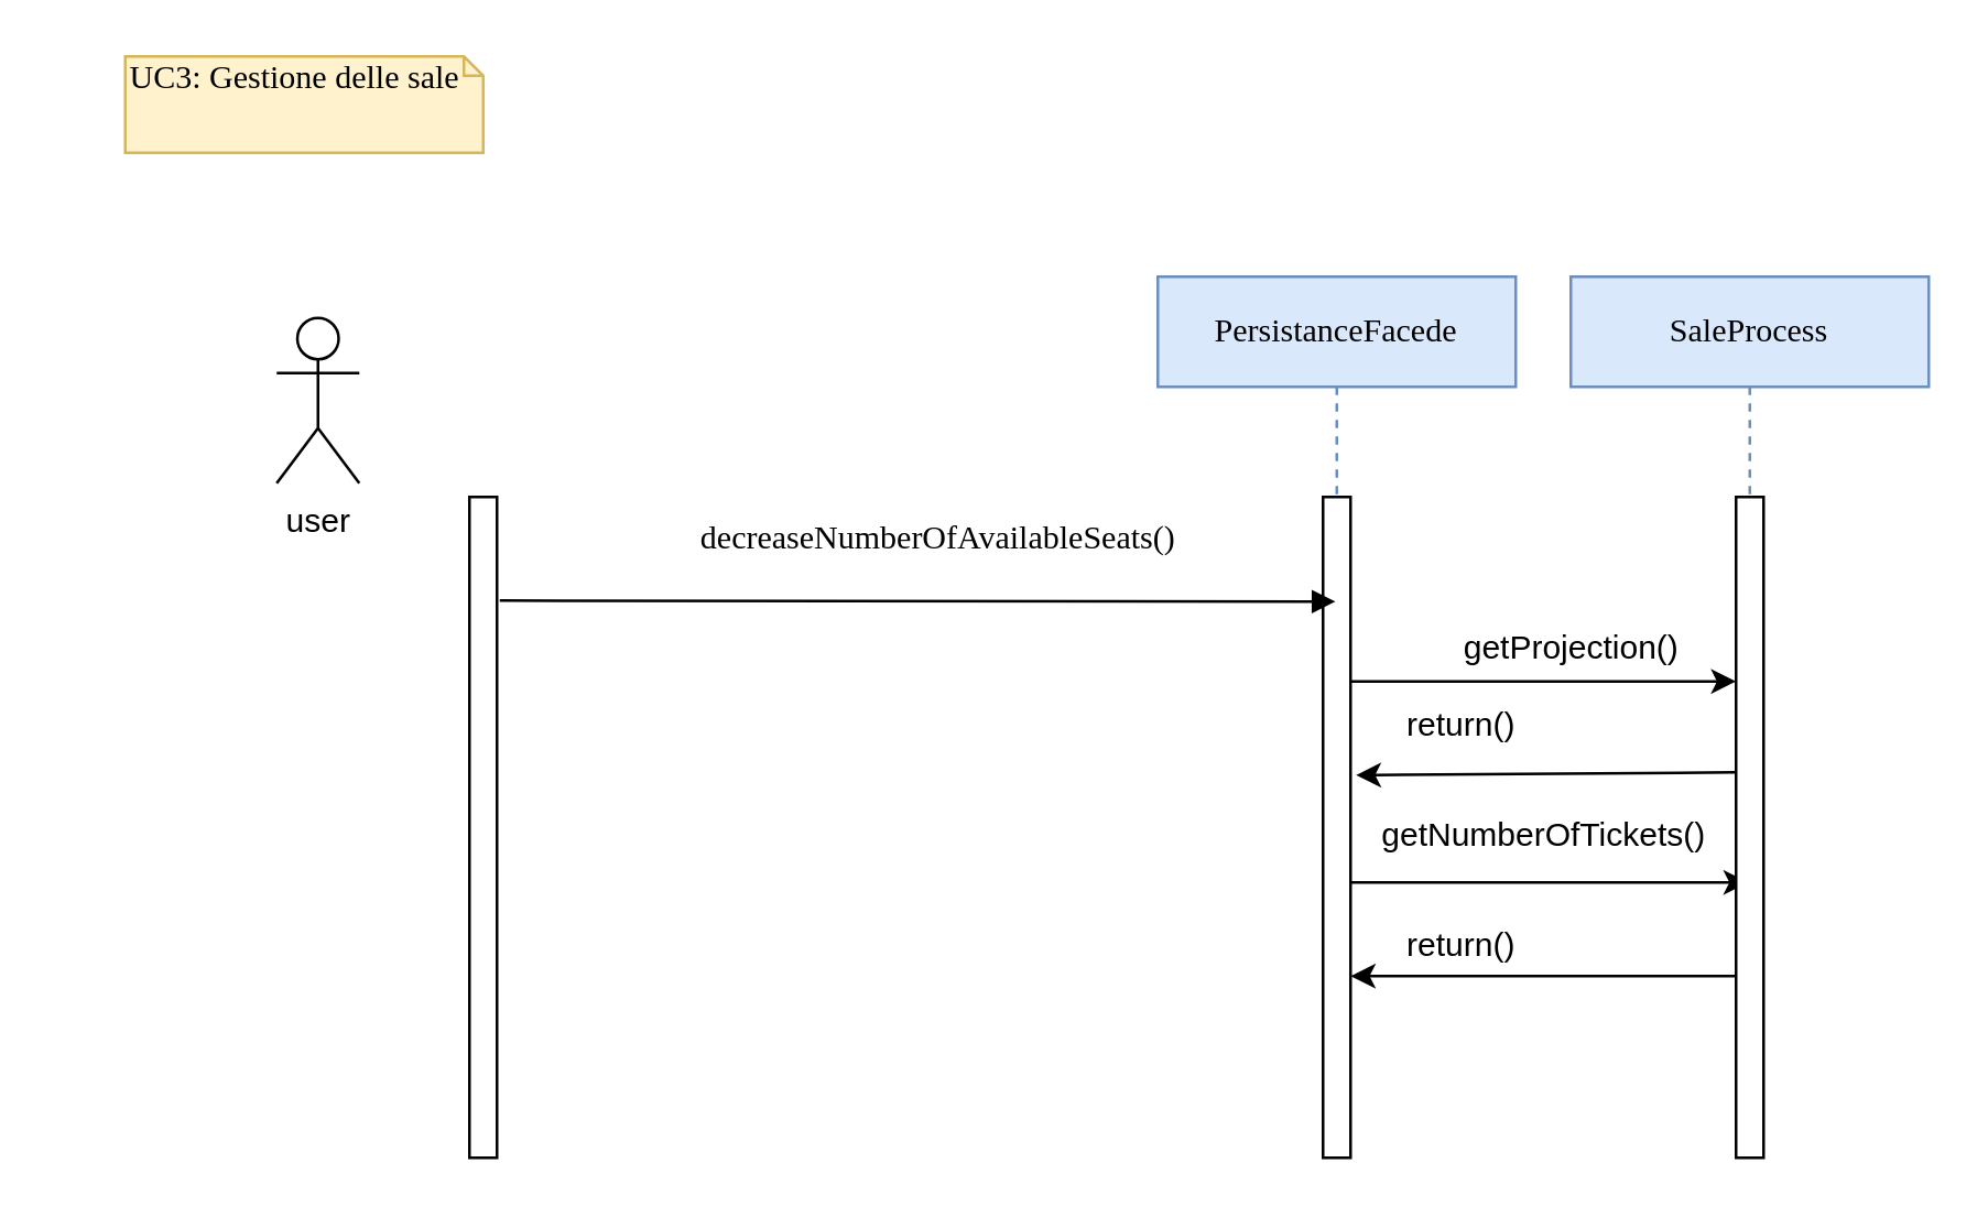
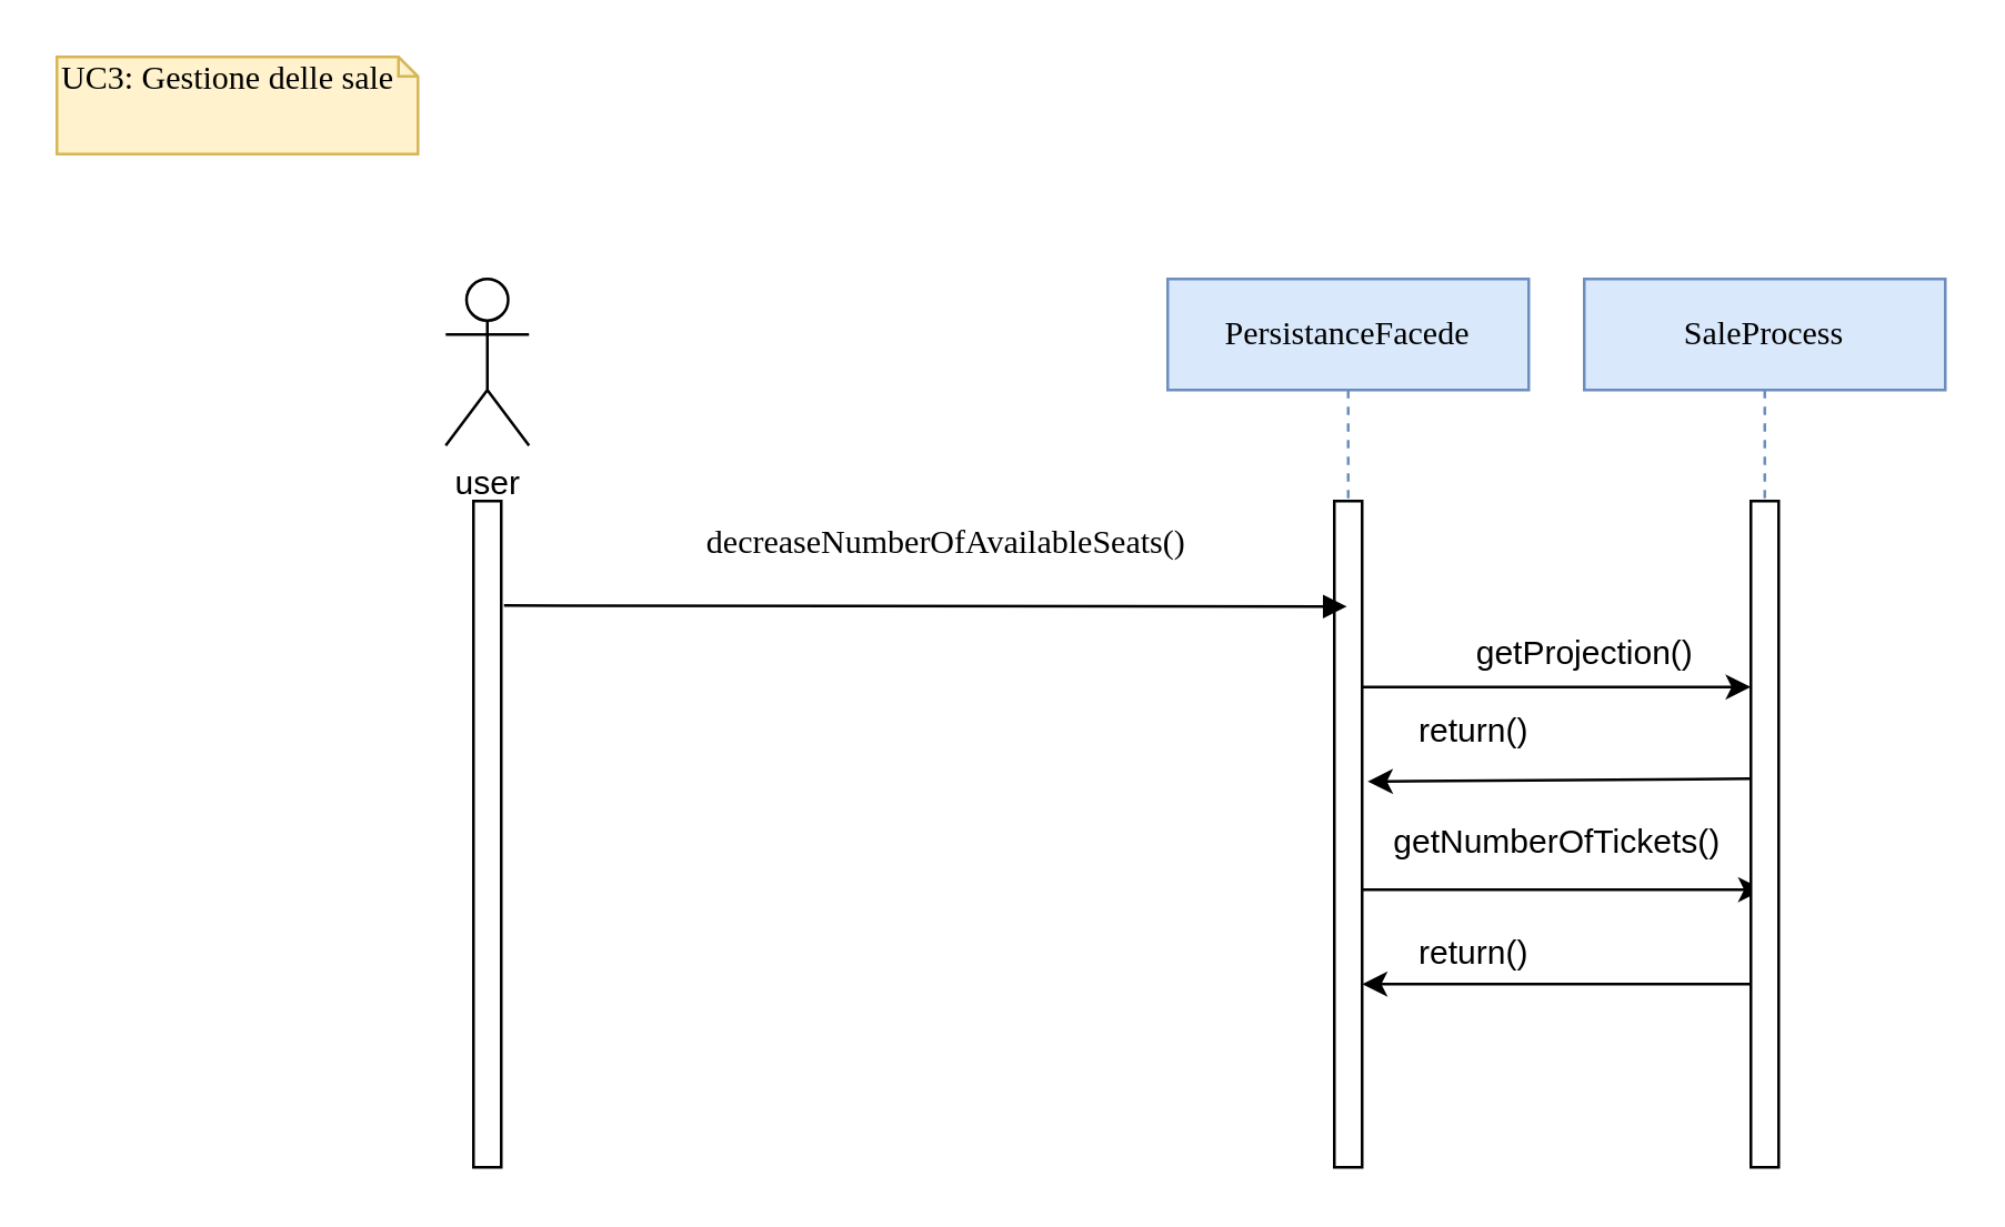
  <mxCell id="0" />
  <mxCell id="1" parent="0" />
  <mxCell id="2" value="PersistanceFacede" style="shape=umlLifeline;perimeter=lifelinePerimeter;whiteSpace=wrap;html=1;container=1;collapsible=0;recursiveResize=0;outlineConnect=0;rounded=0;shadow=0;comic=0;labelBackgroundColor=none;strokeWidth=1;fontFamily=Verdana;fontSize=12;align=center;fillColor=#dae8fc;strokeColor=#6c8ebf;" parent="1" vertex="1"><mxGeometry x="420" y="100" width="130" height="320" as="geometry" /></mxCell>
  <mxCell id="3" value="" style="html=1;points=[];perimeter=orthogonalPerimeter;rounded=0;shadow=0;comic=0;labelBackgroundColor=none;strokeWidth=1;fontFamily=Verdana;fontSize=12;align=center;" parent="2" vertex="1"><mxGeometry x="60" y="80" width="10" height="240" as="geometry" /></mxCell>
  <mxCell id="4" value="" style="edgeStyle=none;orthogonalLoop=1;jettySize=auto;html=1;rounded=0;" parent="2" target="10" edge="1"><mxGeometry width="100" relative="1" as="geometry"><mxPoint x="70" y="220" as="sourcePoint" /><mxPoint x="170" y="220" as="targetPoint" /><Array as="points" /></mxGeometry></mxCell>
  <mxCell id="5" value="" style="html=1;verticalAlign=bottom;endArrow=block;labelBackgroundColor=none;fontFamily=Verdana;fontSize=12;edgeStyle=elbowEdgeStyle;elbow=vertical;exitX=1.1;exitY=0.186;exitDx=0;exitDy=0;exitPerimeter=0;" parent="1" edge="1"><mxGeometry relative="1" as="geometry"><mxPoint x="181" y="217.64" as="sourcePoint" /><mxPoint x="484.5" y="218" as="targetPoint" /><mxPoint as="offset" /></mxGeometry></mxCell>
- <mxCell id="6" value="UC3: Gestione delle sale" style="shape=note;whiteSpace=wrap;html=1;size=7;verticalAlign=top;align=left;spacingTop=-6;rounded=0;shadow=0;comic=0;labelBackgroundColor=none;strokeWidth=1;fontFamily=Verdana;fontSize=12;fillColor=#fff2cc;strokeColor=#d6b656;" parent="1" vertex="1"><mxGeometry x="45" y="20" width="130" height="35" as="geometry" /></mxCell>
+ <mxCell id="6" value="UC3: Gestione delle sale" style="shape=note;whiteSpace=wrap;html=1;size=7;verticalAlign=top;align=left;spacingTop=-6;rounded=0;shadow=0;comic=0;labelBackgroundColor=none;strokeWidth=1;fontFamily=Verdana;fontSize=12;fillColor=#fff2cc;strokeColor=#d6b656;" parent="1" vertex="1"><mxGeometry width="130" height="35" as="geometry" x="20" y="20" /></mxCell>
  <mxCell id="7" value="&lt;span style=&quot;font-family: Verdana;&quot;&gt;decreaseNumberOfAvailableSeats()&lt;/span&gt;" style="text;html=1;align=center;verticalAlign=middle;resizable=0;points=[];autosize=1;strokeColor=none;fillColor=none;" parent="1" vertex="1"><mxGeometry x="220" y="180" width="240" height="30" as="geometry" /></mxCell>
  <mxCell id="8" value="" style="html=1;points=[];perimeter=orthogonalPerimeter;rounded=0;shadow=0;comic=0;labelBackgroundColor=none;strokeWidth=1;fontFamily=Verdana;fontSize=12;align=center;" parent="1" vertex="1"><mxGeometry x="170" y="180" width="10" height="240" as="geometry" /></mxCell>
- <mxCell id="9" value="user" style="shape=umlActor;verticalLabelPosition=bottom;verticalAlign=top;html=1;outlineConnect=0;" parent="1" vertex="1"><mxGeometry x="100" y="115" width="30" height="60" as="geometry" /></mxCell>
+ <mxCell id="9" value="user" style="shape=umlActor;verticalLabelPosition=bottom;verticalAlign=top;html=1;outlineConnect=0;" parent="1" vertex="1"><mxGeometry x="160" y="100" width="30" height="60" as="geometry" /></mxCell>
  <mxCell id="10" value="SaleProcess" style="shape=umlLifeline;perimeter=lifelinePerimeter;whiteSpace=wrap;html=1;container=1;collapsible=0;recursiveResize=0;outlineConnect=0;rounded=0;shadow=0;comic=0;labelBackgroundColor=none;strokeWidth=1;fontFamily=Verdana;fontSize=12;align=center;fillColor=#dae8fc;strokeColor=#6c8ebf;" parent="1" vertex="1"><mxGeometry x="570" y="100" width="130" height="320" as="geometry" /></mxCell>
  <mxCell id="11" value="" style="html=1;points=[];perimeter=orthogonalPerimeter;rounded=0;shadow=0;comic=0;labelBackgroundColor=none;strokeWidth=1;fontFamily=Verdana;fontSize=12;align=center;" parent="10" vertex="1"><mxGeometry x="60" y="80" width="10" height="240" as="geometry" /></mxCell>
  <mxCell id="12" value="getNumberOfTickets()" style="text;html=1;align=center;verticalAlign=middle;resizable=0;points=[];autosize=1;strokeColor=none;fillColor=none;" parent="10" vertex="1"><mxGeometry x="-80" y="188" width="140" height="30" as="geometry" /></mxCell>
  <mxCell id="13" value="" style="edgeStyle=none;orthogonalLoop=1;jettySize=auto;html=1;rounded=0;" parent="10" edge="1"><mxGeometry width="100" relative="1" as="geometry"><mxPoint x="60" y="254" as="sourcePoint" /><mxPoint x="-80" y="254" as="targetPoint" /><Array as="points" /></mxGeometry></mxCell>
  <mxCell id="14" value="" style="edgeStyle=none;orthogonalLoop=1;jettySize=auto;html=1;rounded=0;entryX=1.2;entryY=0.421;entryDx=0;entryDy=0;entryPerimeter=0;" parent="10" target="3" edge="1"><mxGeometry width="100" relative="1" as="geometry"><mxPoint x="60" y="180" as="sourcePoint" /><mxPoint x="-30" y="180" as="targetPoint" /><Array as="points" /></mxGeometry></mxCell>
  <mxCell id="15" value="return()" style="text;html=1;align=center;verticalAlign=middle;resizable=0;points=[];autosize=1;strokeColor=none;fillColor=none;" parent="1" vertex="1"><mxGeometry x="500" y="248" width="60" height="30" as="geometry" /></mxCell>
  <mxCell id="16" value="return()" style="text;html=1;align=center;verticalAlign=middle;resizable=0;points=[];autosize=1;strokeColor=none;fillColor=none;" parent="1" vertex="1"><mxGeometry x="500" y="328" width="60" height="30" as="geometry" /></mxCell>
  <mxCell id="17" value="" style="edgeStyle=none;orthogonalLoop=1;jettySize=auto;html=1;rounded=0;" parent="1" edge="1"><mxGeometry width="100" relative="1" as="geometry"><mxPoint x="490" y="247" as="sourcePoint" /><mxPoint x="630" y="247" as="targetPoint" /><Array as="points" /></mxGeometry></mxCell>
  <mxCell id="18" value="getProjection()" style="text;html=1;align=center;verticalAlign=middle;resizable=0;points=[];autosize=1;strokeColor=none;fillColor=none;" parent="1" vertex="1"><mxGeometry x="520" y="220" width="100" height="30" as="geometry" /></mxCell>
